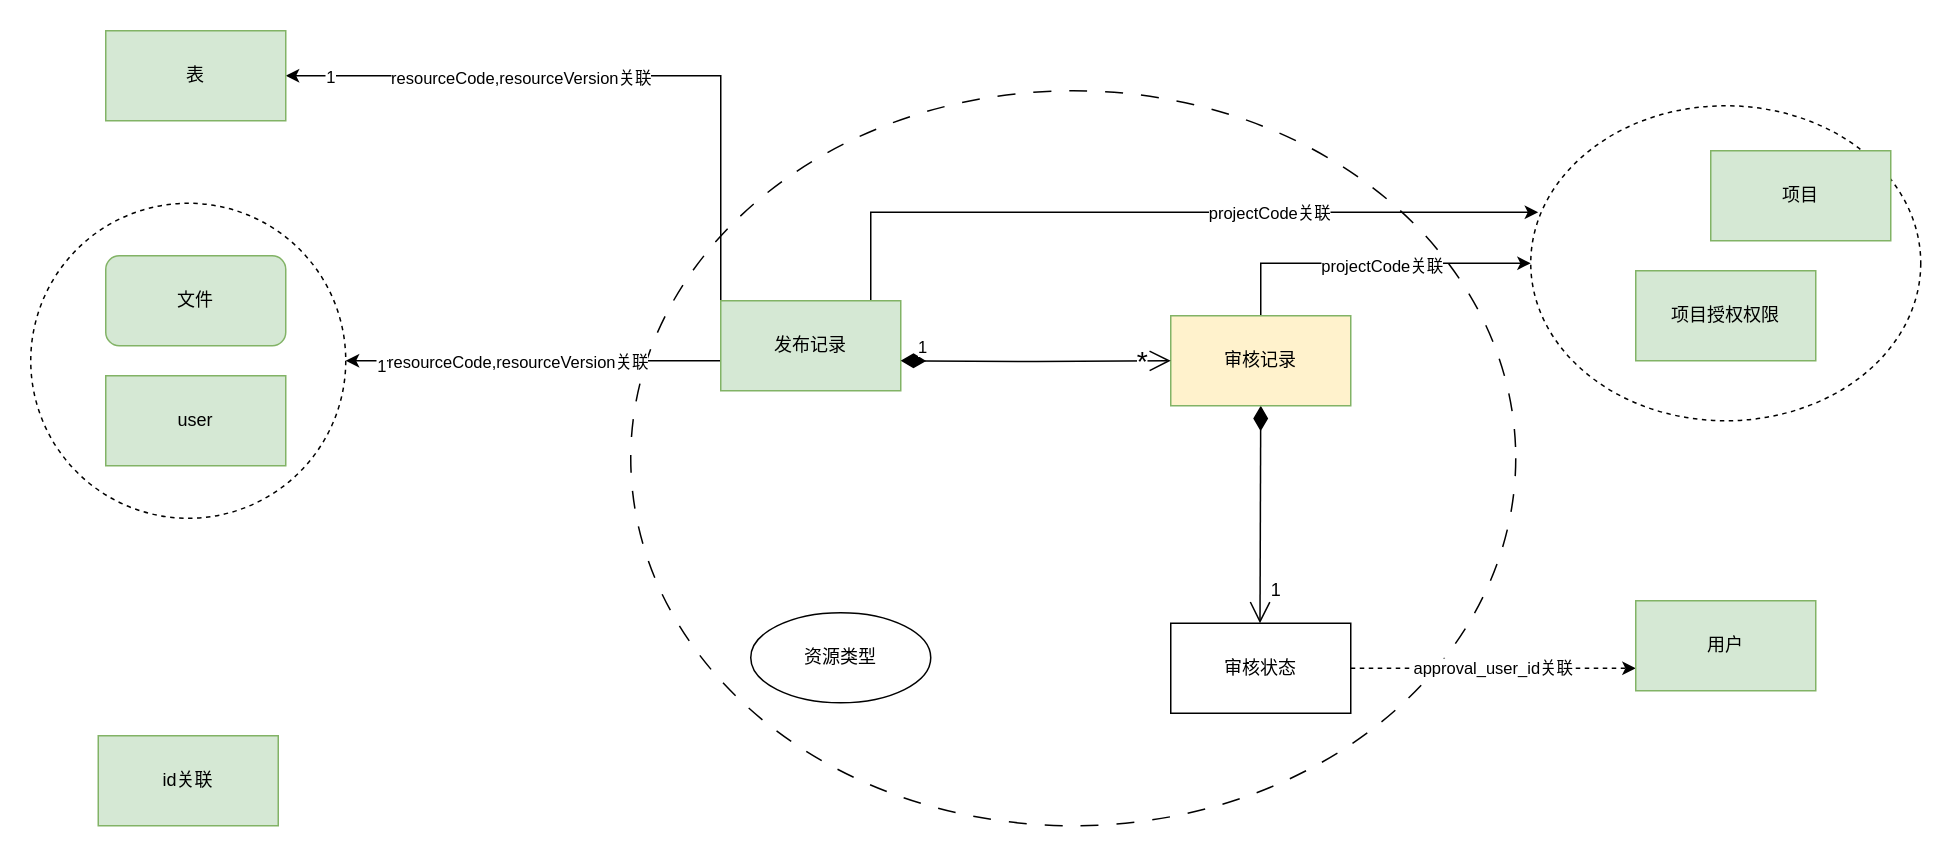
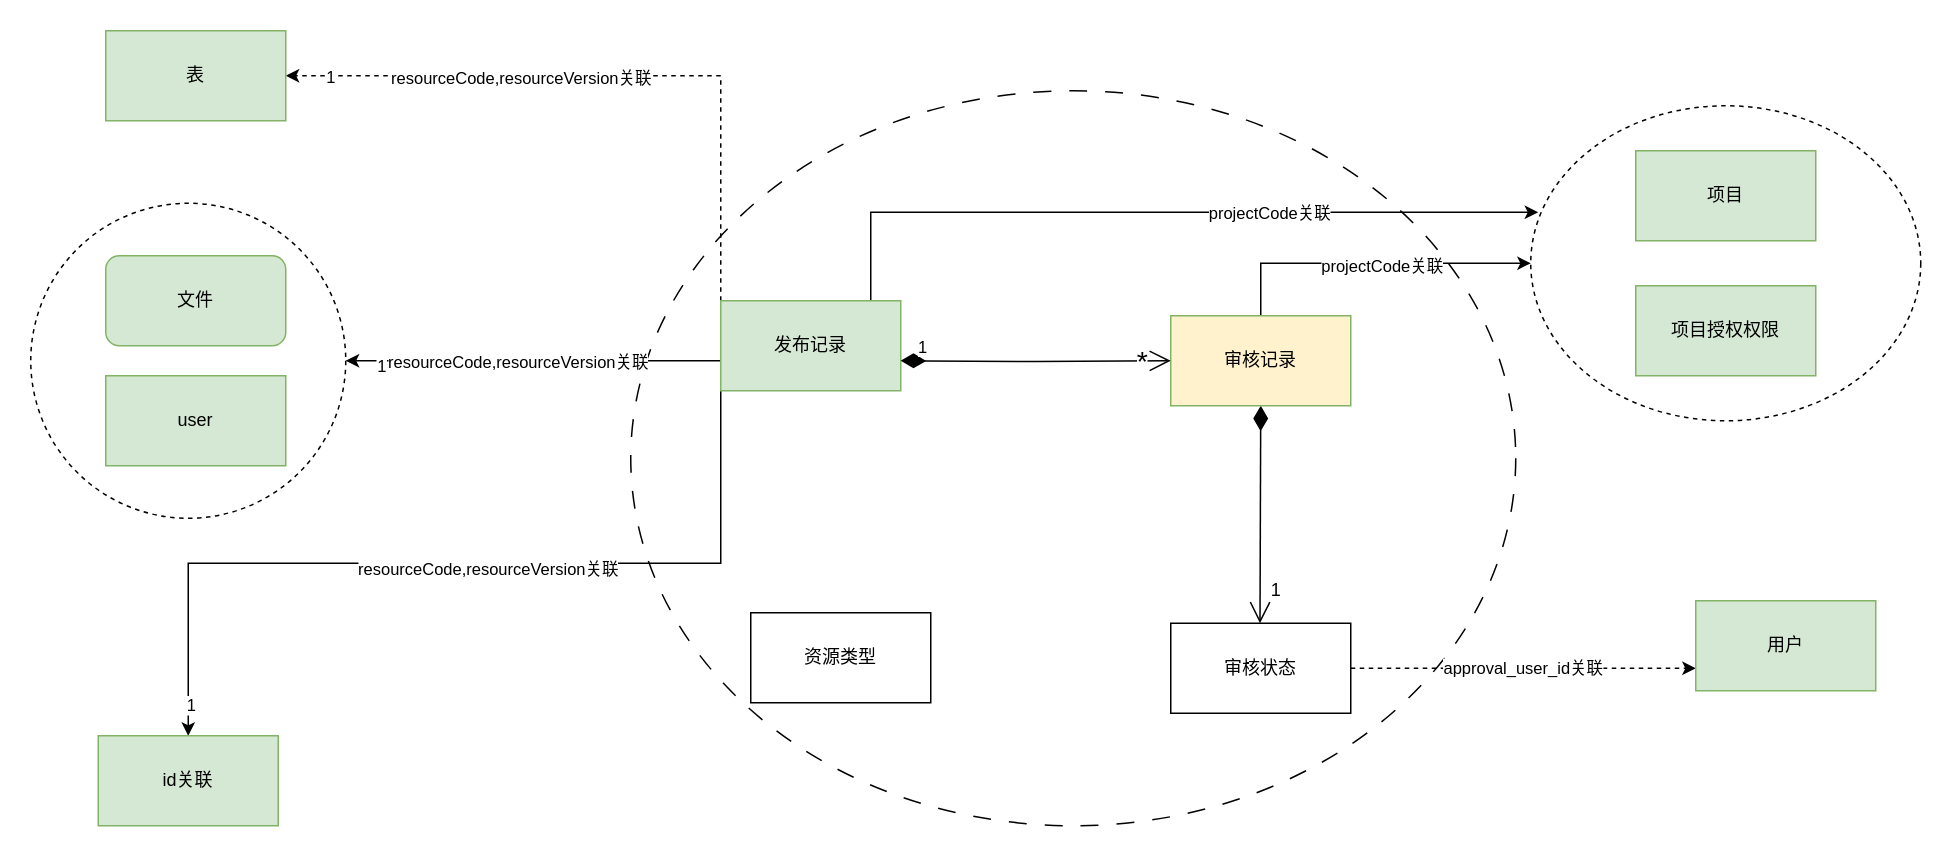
  <mxCell id="0" />
  <mxCell id="1" parent="0" />
  <mxCell id="2" value="" style="ellipse;whiteSpace=wrap;html=1;dashed=1;dashPattern=12 12;" vertex="1" parent="1"><mxGeometry x="420" y="60" width="590" height="490" as="geometry" /></mxCell>
  <mxCell id="3" value="" style="ellipse;whiteSpace=wrap;html=1;dashed=1;" vertex="1" parent="1"><mxGeometry x="20" y="135" width="210" height="210" as="geometry" /></mxCell>
  <mxCell id="4" value="" style="ellipse;whiteSpace=wrap;html=1;dashed=1;" vertex="1" parent="1"><mxGeometry x="1020" y="70" width="260" height="210" as="geometry" /></mxCell>
  <mxCell id="5" style="edgeStyle=orthogonalEdgeStyle;rounded=0;orthogonalLoop=1;jettySize=auto;html=1;exitX=0.5;exitY=0;exitDx=0;exitDy=0;entryX=0.019;entryY=0.338;entryDx=0;entryDy=0;entryPerimeter=0;" edge="1" parent="1" source="16" target="4"><mxGeometry relative="1" as="geometry"><Array as="points"><mxPoint x="580" y="200" /><mxPoint x="580" y="141" /></Array></mxGeometry></mxCell>
  <mxCell id="6" value="projectCode关联" style="edgeLabel;html=1;align=center;verticalAlign=middle;resizable=0;points=[];" vertex="1" connectable="0" parent="5"><mxGeometry x="-0.094" y="-1" relative="1" as="geometry"><mxPoint x="118" as="offset" /></mxGeometry></mxCell>
  <mxCell id="7" style="edgeStyle=orthogonalEdgeStyle;rounded=0;orthogonalLoop=1;jettySize=auto;html=1;exitX=0;exitY=0.5;exitDx=0;exitDy=0;entryX=1;entryY=0.5;entryDx=0;entryDy=0;" edge="1" parent="1" source="16" target="3"><mxGeometry relative="1" as="geometry"><Array as="points"><mxPoint x="480" y="240" /></Array></mxGeometry></mxCell>
  <mxCell id="8" value="resourceCode,resourceVersion关联" style="edgeLabel;html=1;align=center;verticalAlign=middle;resizable=0;points=[];" vertex="1" connectable="0" parent="7"><mxGeometry x="0.176" y="-1" relative="1" as="geometry"><mxPoint x="7" y="1" as="offset" /></mxGeometry></mxCell>
  <mxCell id="9" value="1" style="edgeLabel;html=1;align=center;verticalAlign=middle;resizable=0;points=[];" vertex="1" connectable="0" parent="7"><mxGeometry x="0.824" y="3" relative="1" as="geometry"><mxPoint as="offset" /></mxGeometry></mxCell>
- <mxCell id="10" style="edgeStyle=orthogonalEdgeStyle;rounded=0;orthogonalLoop=1;jettySize=auto;html=1;exitX=0;exitY=0;exitDx=0;exitDy=0;entryX=1;entryY=0.5;entryDx=0;entryDy=0;" edge="1" parent="1" source="16" target="30"><mxGeometry relative="1" as="geometry" /></mxCell>
+ <mxCell id="10" style="edgeStyle=orthogonalEdgeStyle;rounded=0;orthogonalLoop=1;jettySize=auto;html=1;exitX=0;exitY=0;exitDx=0;exitDy=0;entryX=1;entryY=0.5;entryDx=0;entryDy=0;dashed=1;" edge="1" parent="1" source="16" target="30"><mxGeometry relative="1" as="geometry" /></mxCell>
  <mxCell id="11" value="resourceCode,resourceVersion关联" style="edgeLabel;html=1;align=center;verticalAlign=middle;resizable=0;points=[];" vertex="1" connectable="0" parent="10"><mxGeometry x="0.293" y="1" relative="1" as="geometry"><mxPoint as="offset" /></mxGeometry></mxCell>
  <mxCell id="12" value="1" style="edgeLabel;html=1;align=center;verticalAlign=middle;resizable=0;points=[];" vertex="1" connectable="0" parent="10"><mxGeometry x="0.867" relative="1" as="geometry"><mxPoint as="offset" /></mxGeometry></mxCell>
+ <mxCell id="13" style="edgeStyle=orthogonalEdgeStyle;rounded=0;orthogonalLoop=1;jettySize=auto;html=1;exitX=0;exitY=1;exitDx=0;exitDy=0;entryX=0.5;entryY=0;entryDx=0;entryDy=0;" edge="1" parent="1" source="16" target="33"><mxGeometry relative="1" as="geometry" /></mxCell>
+ <mxCell id="14" value="resourceCode,resourceVersion关联" style="edgeLabel;html=1;align=center;verticalAlign=middle;resizable=0;points=[];" vertex="1" connectable="0" parent="13"><mxGeometry x="-0.075" y="3" relative="1" as="geometry"><mxPoint as="offset" /></mxGeometry></mxCell>
+ <mxCell id="15" value="1" style="edgeLabel;html=1;align=center;verticalAlign=middle;resizable=0;points=[];" vertex="1" connectable="0" parent="13"><mxGeometry x="0.929" y="1" relative="1" as="geometry"><mxPoint as="offset" /></mxGeometry></mxCell>
  <mxCell id="16" value="发布记录" style="rounded=0;whiteSpace=wrap;html=1;fillColor=#d5e8d4;strokeColor=#82b366;" vertex="1" parent="1"><mxGeometry x="480" y="200" width="120" height="60" as="geometry" /></mxCell>
- <mxCell id="17" value="资源类型" style="ellipse;whiteSpace=wrap;html=1;" vertex="1" parent="1"><mxGeometry x="500" y="408" width="120" height="60" as="geometry" /></mxCell>
+ <mxCell id="17" value="资源类型" style="rounded=0;whiteSpace=wrap;html=1;" vertex="1" parent="1"><mxGeometry x="500" y="408" width="120" height="60" as="geometry" /></mxCell>
  <mxCell id="18" value="approval_user_id关联" style="edgeStyle=orthogonalEdgeStyle;rounded=0;orthogonalLoop=1;jettySize=auto;html=1;exitX=1;exitY=0.5;exitDx=0;exitDy=0;entryX=0;entryY=0.75;entryDx=0;entryDy=0;dashed=1;" edge="1" parent="1" source="19" target="27"><mxGeometry relative="1" as="geometry" /></mxCell>
  <mxCell id="19" value="审核状态" style="rounded=0;whiteSpace=wrap;html=1;" vertex="1" parent="1"><mxGeometry x="780" y="415" width="120" height="60" as="geometry" /></mxCell>
  <mxCell id="20" value="1" style="endArrow=open;html=1;endSize=12;startArrow=diamondThin;startSize=14;startFill=1;edgeStyle=orthogonalEdgeStyle;align=left;verticalAlign=bottom;rounded=0;exitX=0.5;exitY=1;exitDx=0;exitDy=0;" edge="1" parent="1" source="23"><mxGeometry x="-1" y="21" relative="1" as="geometry"><mxPoint x="839.5" y="270" as="sourcePoint" /><mxPoint x="839.5" y="415" as="targetPoint" /><mxPoint as="offset" /></mxGeometry></mxCell>
  <mxCell id="21" style="edgeStyle=orthogonalEdgeStyle;rounded=0;orthogonalLoop=1;jettySize=auto;html=1;exitX=0.5;exitY=0;exitDx=0;exitDy=0;" edge="1" parent="1" source="23" target="4"><mxGeometry relative="1" as="geometry" /></mxCell>
  <mxCell id="22" value="projectCode关联" style="edgeLabel;html=1;align=center;verticalAlign=middle;resizable=0;points=[];" vertex="1" connectable="0" parent="21"><mxGeometry x="0.07" y="-1" relative="1" as="geometry"><mxPoint as="offset" /></mxGeometry></mxCell>
  <mxCell id="23" value="审核记录" style="rounded=0;whiteSpace=wrap;html=1;fillColor=#fff2cc;strokeColor=#82b366;" vertex="1" parent="1"><mxGeometry x="780" y="210" width="120" height="60" as="geometry" /></mxCell>
  <mxCell id="24" value="1" style="text;html=1;align=center;verticalAlign=middle;resizable=0;points=[];autosize=1;strokeColor=none;fillColor=none;" vertex="1" parent="1"><mxGeometry x="835" y="378" width="30" height="30" as="geometry" /></mxCell>
- <mxCell id="25" value="项目" style="rounded=0;whiteSpace=wrap;html=1;fillColor=#d5e8d4;strokeColor=#82b366;" vertex="1" parent="1"><mxGeometry x="1140" y="100" width="120" height="60" as="geometry" /></mxCell>
- <mxCell id="26" value="项目授权权限" style="rounded=0;whiteSpace=wrap;html=1;fillColor=#d5e8d4;strokeColor=#82b366;" vertex="1" parent="1"><mxGeometry x="1090" y="180" width="120" height="60" as="geometry" /></mxCell>
- <mxCell id="27" value="用户" style="rounded=0;whiteSpace=wrap;html=1;fillColor=#d5e8d4;strokeColor=#82b366;" vertex="1" parent="1"><mxGeometry x="1090" y="400" width="120" height="60" as="geometry" /></mxCell>
+ <mxCell id="25" value="项目" style="rounded=0;whiteSpace=wrap;html=1;fillColor=#d5e8d4;strokeColor=#82b366;" vertex="1" parent="1"><mxGeometry x="1090" y="100" width="120" height="60" as="geometry" /></mxCell>
+ <mxCell id="26" value="项目授权权限" style="rounded=0;whiteSpace=wrap;html=1;fillColor=#d5e8d4;strokeColor=#82b366;" vertex="1" parent="1"><mxGeometry x="1090" y="190" width="120" height="60" as="geometry" /></mxCell>
+ <mxCell id="27" value="用户" style="rounded=0;whiteSpace=wrap;html=1;fillColor=#d5e8d4;strokeColor=#82b366;" vertex="1" parent="1"><mxGeometry x="1130" y="400" width="120" height="60" as="geometry" /></mxCell>
  <mxCell id="28" value="1" style="endArrow=open;html=1;endSize=12;startArrow=diamondThin;startSize=14;startFill=1;edgeStyle=orthogonalEdgeStyle;align=left;verticalAlign=bottom;rounded=0;entryX=0;entryY=0.5;entryDx=0;entryDy=0;" edge="1" parent="1" target="23"><mxGeometry x="-0.889" relative="1" as="geometry"><mxPoint x="600" y="240" as="sourcePoint" /><mxPoint x="760" y="240" as="targetPoint" /><mxPoint as="offset" /></mxGeometry></mxCell>
  <mxCell id="29" value="*" style="edgeLabel;html=1;align=center;verticalAlign=middle;resizable=0;points=[];fontSize=19;" vertex="1" connectable="0" parent="28"><mxGeometry x="0.845" y="1" relative="1" as="geometry"><mxPoint x="-6" y="1" as="offset" /></mxGeometry></mxCell>
  <mxCell id="30" value="表" style="rounded=0;whiteSpace=wrap;html=1;fillColor=#d5e8d4;strokeColor=#82b366;" vertex="1" parent="1"><mxGeometry x="70" y="20" width="120" height="60" as="geometry" /></mxCell>
  <mxCell id="31" value="文件" style="whiteSpace=wrap;html=1;fillColor=#d5e8d4;strokeColor=#82b366;rounded=1;" vertex="1" parent="1"><mxGeometry x="70" y="170" width="120" height="60" as="geometry" /></mxCell>
  <mxCell id="32" value="user" style="rounded=0;whiteSpace=wrap;html=1;fillColor=#d5e8d4;strokeColor=#82b366;" vertex="1" parent="1"><mxGeometry x="70" y="250" width="120" height="60" as="geometry" /></mxCell>
  <mxCell id="33" value="id关联" style="rounded=0;whiteSpace=wrap;html=1;fillColor=#d5e8d4;strokeColor=#82b366;" vertex="1" parent="1"><mxGeometry x="65" y="490" width="120" height="60" as="geometry" /></mxCell>
